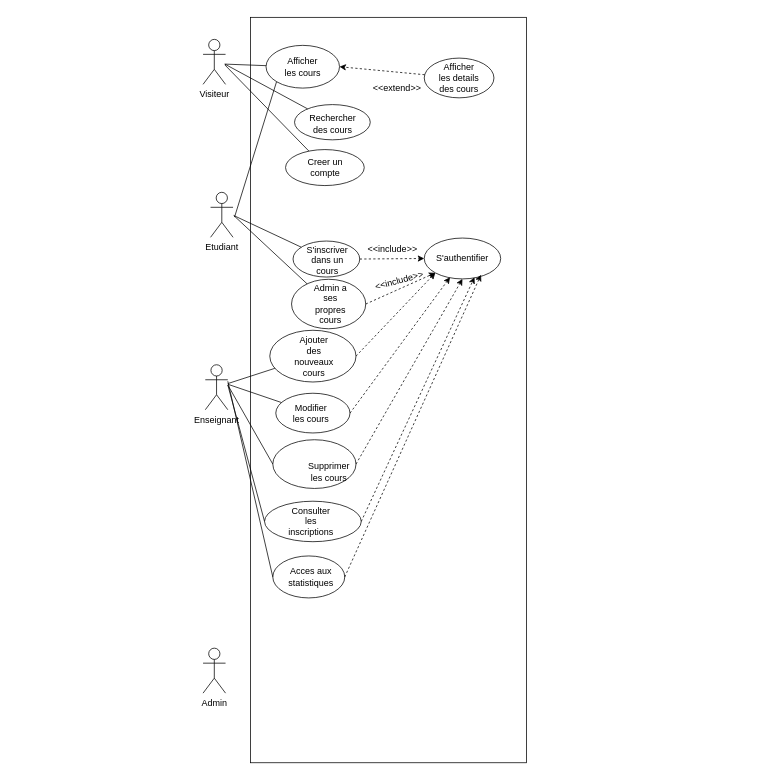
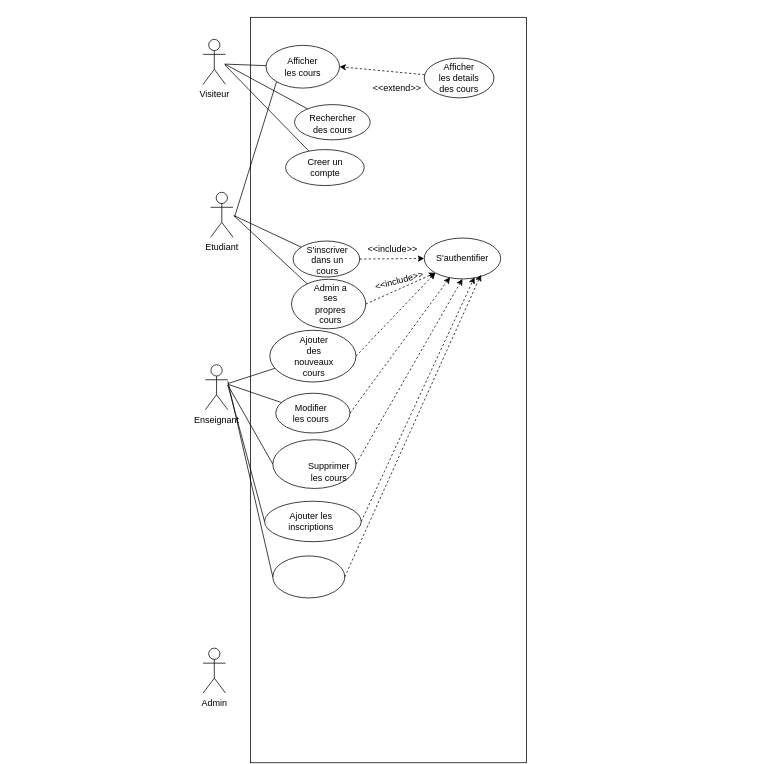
  <mxCell id="0" />
  <mxCell id="1" parent="0" />
  <mxCell id="2" value="" style="group" vertex="1" connectable="0" parent="1"><mxGeometry x="333" y="20" width="681.46" height="777" as="geometry" /></mxCell>
  <mxCell id="3" value="" style="rounded=0;whiteSpace=wrap;html=1;rotation=90;" vertex="1" parent="2"><mxGeometry x="-312.76" y="315.64" width="994.22" height="368.18" as="geometry" /></mxCell>
  <mxCell id="4" value="" style="group" vertex="1" connectable="0" parent="2"><mxGeometry x="15" y="40" width="107" height="178" as="geometry" /></mxCell>
  <mxCell id="5" value="" style="ellipse;whiteSpace=wrap;html=1;" vertex="1" parent="4"><mxGeometry x="6" width="98" height="57" as="geometry" /></mxCell>
  <mxCell id="6" value="Afficher les cours" style="text;html=1;align=center;verticalAlign=middle;whiteSpace=wrap;rounded=0;" vertex="1" parent="4"><mxGeometry x="25" y="13.5" width="60" height="30" as="geometry" /></mxCell>
  <mxCell id="7" value="" style="ellipse;whiteSpace=wrap;html=1;" vertex="1" parent="2"><mxGeometry x="47" y="179" width="105" height="48" as="geometry" /></mxCell>
  <mxCell id="8" value="Creer un compte" style="text;html=1;align=center;verticalAlign=middle;whiteSpace=wrap;rounded=0;" vertex="1" parent="2"><mxGeometry x="69.5" y="188" width="60" height="30" as="geometry" /></mxCell>
  <mxCell id="9" value="" style="ellipse;whiteSpace=wrap;html=1;" vertex="1" parent="2"><mxGeometry x="59" y="119" width="101" height="47" as="geometry" /></mxCell>
  <mxCell id="10" value="Rechercher des cours" style="text;html=1;align=center;verticalAlign=middle;whiteSpace=wrap;rounded=0;" vertex="1" parent="2"><mxGeometry x="79.5" y="130" width="60" height="30" as="geometry" /></mxCell>
  <mxCell id="11" value="" style="ellipse;whiteSpace=wrap;html=1;" vertex="1" parent="2"><mxGeometry x="232" y="57" width="93" height="53" as="geometry" /></mxCell>
  <mxCell id="12" value="Afficher les details des cours" style="text;html=1;align=center;verticalAlign=middle;whiteSpace=wrap;rounded=0;" vertex="1" parent="2"><mxGeometry x="250.25" y="68.25" width="56.5" height="30.5" as="geometry" /></mxCell>
  <mxCell id="13" value="" style="endArrow=classic;html=1;rounded=0;dashed=1;entryX=1;entryY=0.5;entryDx=0;entryDy=0;" edge="1" parent="2" source="11" target="5"><mxGeometry width="50" height="50" relative="1" as="geometry"><mxPoint x="147" y="241" as="sourcePoint" /><mxPoint x="120" y="76" as="targetPoint" /></mxGeometry></mxCell>
  <mxCell id="14" value="&amp;lt;&amp;lt;extend&amp;gt;&amp;gt;" style="text;html=1;align=center;verticalAlign=middle;whiteSpace=wrap;rounded=0;" vertex="1" parent="2"><mxGeometry x="166" y="83" width="60" height="30" as="geometry" /></mxCell>
  <mxCell id="15" value="" style="ellipse;whiteSpace=wrap;html=1;" vertex="1" parent="2"><mxGeometry x="57" y="301" width="89" height="48" as="geometry" /></mxCell>
  <mxCell id="16" value="S'inscriver dans un cours" style="text;html=1;align=center;verticalAlign=middle;whiteSpace=wrap;rounded=0;" vertex="1" parent="2"><mxGeometry x="72.5" y="311.5" width="60" height="30" as="geometry" /></mxCell>
  <mxCell id="17" value="" style="ellipse;whiteSpace=wrap;html=1;" vertex="1" parent="2"><mxGeometry x="55" y="352" width="99" height="66" as="geometry" /></mxCell>
  <mxCell id="18" value="Admin a ses propres cours" style="text;html=1;align=center;verticalAlign=middle;whiteSpace=wrap;rounded=0;" vertex="1" parent="2"><mxGeometry x="77" y="370" width="60" height="30" as="geometry" /></mxCell>
  <mxCell id="19" value="" style="ellipse;whiteSpace=wrap;html=1;" vertex="1" parent="2"><mxGeometry x="232" y="297" width="102" height="54.5" as="geometry" /></mxCell>
  <mxCell id="20" value="S'authentifier" style="text;html=1;align=center;verticalAlign=middle;whiteSpace=wrap;rounded=0;" vertex="1" parent="2"><mxGeometry x="253" y="309.25" width="60" height="30" as="geometry" /></mxCell>
  <mxCell id="21" value="" style="endArrow=classic;html=1;rounded=0;exitX=1;exitY=0.5;exitDx=0;exitDy=0;entryX=0;entryY=0.5;entryDx=0;entryDy=0;dashed=1;" edge="1" parent="2" source="15" target="19"><mxGeometry width="50" height="50" relative="1" as="geometry"><mxPoint x="148" y="276" as="sourcePoint" /><mxPoint x="198" y="226" as="targetPoint" /></mxGeometry></mxCell>
  <mxCell id="22" value="&amp;lt;&amp;lt;include&amp;gt;&amp;gt;" style="text;html=1;align=center;verticalAlign=middle;whiteSpace=wrap;rounded=0;" vertex="1" parent="2"><mxGeometry x="160" y="297" width="60" height="30" as="geometry" /></mxCell>
  <mxCell id="23" value="" style="endArrow=classic;html=1;rounded=0;entryX=0;entryY=1;entryDx=0;entryDy=0;exitX=1;exitY=0.5;exitDx=0;exitDy=0;dashed=1;" edge="1" parent="2" source="17" target="19"><mxGeometry width="50" height="50" relative="1" as="geometry"><mxPoint x="148" y="236" as="sourcePoint" /><mxPoint x="198" y="186" as="targetPoint" /></mxGeometry></mxCell>
  <mxCell id="24" value="&amp;lt;&amp;lt;include&amp;gt;&amp;gt;" style="text;html=1;align=center;verticalAlign=middle;whiteSpace=wrap;rounded=0;rotation=-15;" vertex="1" parent="2"><mxGeometry x="169" y="339.25" width="60" height="30" as="geometry" /></mxCell>
  <mxCell id="25" value="" style="ellipse;whiteSpace=wrap;html=1;" vertex="1" parent="2"><mxGeometry x="26" y="420" width="115" height="69" as="geometry" /></mxCell>
  <mxCell id="26" value="Ajouter des nouveaux cours" style="text;html=1;align=center;verticalAlign=middle;whiteSpace=wrap;rounded=0;" vertex="1" parent="2"><mxGeometry x="55" y="439.5" width="60" height="30" as="geometry" /></mxCell>
  <mxCell id="27" value="" style="ellipse;whiteSpace=wrap;html=1;" vertex="1" parent="2"><mxGeometry x="34" y="504" width="99" height="53" as="geometry" /></mxCell>
  <mxCell id="28" value="" style="ellipse;whiteSpace=wrap;html=1;" vertex="1" parent="2"><mxGeometry x="30" y="566" width="111" height="65" as="geometry" /></mxCell>
  <mxCell id="29" value="Modifier les cours" style="text;html=1;align=center;verticalAlign=middle;whiteSpace=wrap;rounded=0;" vertex="1" parent="2"><mxGeometry x="51" y="515.5" width="60" height="30" as="geometry" /></mxCell>
  <mxCell id="30" value="Supprimer les cours" style="text;html=1;align=center;verticalAlign=middle;whiteSpace=wrap;rounded=0;" vertex="1" parent="2"><mxGeometry x="75" y="593.5" width="60" height="30" as="geometry" /></mxCell>
  <mxCell id="31" value="" style="ellipse;whiteSpace=wrap;html=1;" vertex="1" parent="2"><mxGeometry x="19" y="648" width="129" height="54" as="geometry" /></mxCell>
- <mxCell id="32" value="Consulter les inscriptions" style="text;html=1;align=center;verticalAlign=middle;whiteSpace=wrap;rounded=0;" vertex="1" parent="2"><mxGeometry x="51" y="660" width="60" height="30" as="geometry" /></mxCell>
+ <mxCell id="32" value="Ajouter les inscriptions" style="text;html=1;align=center;verticalAlign=middle;whiteSpace=wrap;rounded=0;" vertex="1" parent="2"><mxGeometry x="51" y="660" width="60" height="30" as="geometry" /></mxCell>
  <mxCell id="33" value="" style="endArrow=classic;html=1;rounded=0;entryX=0;entryY=1;entryDx=0;entryDy=0;exitX=1;exitY=0.5;exitDx=0;exitDy=0;dashed=1;" edge="1" parent="2" source="25" target="19"><mxGeometry width="50" height="50" relative="1" as="geometry"><mxPoint x="150" y="581" as="sourcePoint" /><mxPoint x="200" y="531" as="targetPoint" /></mxGeometry></mxCell>
  <mxCell id="34" value="" style="endArrow=classic;html=1;rounded=0;exitX=1;exitY=0.5;exitDx=0;exitDy=0;entryX=0.337;entryY=0.96;entryDx=0;entryDy=0;entryPerimeter=0;dashed=1;" edge="1" parent="2" source="27" target="19"><mxGeometry width="50" height="50" relative="1" as="geometry"><mxPoint x="150" y="581" as="sourcePoint" /><mxPoint x="200" y="531" as="targetPoint" /></mxGeometry></mxCell>
  <mxCell id="35" value="" style="endArrow=classic;html=1;rounded=0;exitX=1;exitY=0.5;exitDx=0;exitDy=0;entryX=0.5;entryY=1;entryDx=0;entryDy=0;dashed=1;" edge="1" parent="2" source="28" target="19"><mxGeometry width="50" height="50" relative="1" as="geometry"><mxPoint x="150" y="581" as="sourcePoint" /><mxPoint x="200" y="531" as="targetPoint" /></mxGeometry></mxCell>
  <mxCell id="36" value="" style="endArrow=classic;html=1;rounded=0;exitX=1;exitY=0.5;exitDx=0;exitDy=0;entryX=0.657;entryY=0.96;entryDx=0;entryDy=0;entryPerimeter=0;dashed=1;" edge="1" parent="2" source="31" target="19"><mxGeometry width="50" height="50" relative="1" as="geometry"><mxPoint x="150" y="581" as="sourcePoint" /><mxPoint x="200" y="531" as="targetPoint" /></mxGeometry></mxCell>
  <mxCell id="37" value="" style="ellipse;whiteSpace=wrap;html=1;" vertex="1" parent="2"><mxGeometry x="30" y="721" width="96" height="56" as="geometry" /></mxCell>
  <mxCell id="38" value="" style="endArrow=classic;html=1;rounded=0;exitX=1;exitY=0.5;exitDx=0;exitDy=0;entryX=0.742;entryY=0.899;entryDx=0;entryDy=0;entryPerimeter=0;dashed=1;" edge="1" parent="2" source="37" target="19"><mxGeometry width="50" height="50" relative="1" as="geometry"><mxPoint x="150" y="581" as="sourcePoint" /><mxPoint x="200" y="531" as="targetPoint" /></mxGeometry></mxCell>
- <mxCell id="39" value="Acces aux statistiques" style="text;html=1;align=center;verticalAlign=middle;whiteSpace=wrap;rounded=0;" vertex="1" parent="2"><mxGeometry x="51" y="734" width="60" height="30" as="geometry" /></mxCell>
  <mxCell id="40" value="Visiteur" style="shape=umlActor;verticalLabelPosition=bottom;verticalAlign=top;html=1;outlineConnect=0;" vertex="1" parent="1"><mxGeometry x="270" y="52" width="30" height="60" as="geometry" /></mxCell>
  <mxCell id="41" value="Etudiant" style="shape=umlActor;verticalLabelPosition=bottom;verticalAlign=top;html=1;outlineConnect=0;" vertex="1" parent="1"><mxGeometry x="280" y="256" width="30" height="60" as="geometry" /></mxCell>
  <mxCell id="42" value="Enseignant" style="shape=umlActor;verticalLabelPosition=bottom;verticalAlign=top;html=1;outlineConnect=0;" vertex="1" parent="1"><mxGeometry x="273" y="486" width="30" height="60" as="geometry" /></mxCell>
  <mxCell id="43" value="" style="endArrow=none;html=1;rounded=0;" edge="1" parent="1" target="5"><mxGeometry width="50" height="50" relative="1" as="geometry"><mxPoint x="299" y="85" as="sourcePoint" /><mxPoint x="533" y="201" as="targetPoint" /></mxGeometry></mxCell>
  <mxCell id="44" value="" style="endArrow=none;html=1;rounded=0;" edge="1" parent="1" target="9"><mxGeometry width="50" height="50" relative="1" as="geometry"><mxPoint x="299" y="85" as="sourcePoint" /><mxPoint x="423" y="149" as="targetPoint" /><Array as="points" /></mxGeometry></mxCell>
  <mxCell id="45" value="" style="endArrow=none;html=1;rounded=0;" edge="1" parent="1" target="7"><mxGeometry width="50" height="50" relative="1" as="geometry"><mxPoint x="299" y="86" as="sourcePoint" /><mxPoint x="533" y="201" as="targetPoint" /></mxGeometry></mxCell>
  <mxCell id="46" value="" style="endArrow=none;html=1;rounded=0;entryX=0;entryY=1;entryDx=0;entryDy=0;" edge="1" parent="1" target="5"><mxGeometry width="50" height="50" relative="1" as="geometry"><mxPoint x="312" y="289" as="sourcePoint" /><mxPoint x="394.52" y="288.648" as="targetPoint" /></mxGeometry></mxCell>
  <mxCell id="47" value="" style="endArrow=none;html=1;rounded=0;" edge="1" parent="1" target="15"><mxGeometry width="50" height="50" relative="1" as="geometry"><mxPoint x="311" y="287" as="sourcePoint" /><mxPoint x="533" y="214" as="targetPoint" /></mxGeometry></mxCell>
  <mxCell id="48" value="" style="endArrow=none;html=1;rounded=0;" edge="1" parent="1" target="17"><mxGeometry width="50" height="50" relative="1" as="geometry"><mxPoint x="311" y="287" as="sourcePoint" /><mxPoint x="533" y="214" as="targetPoint" /></mxGeometry></mxCell>
  <mxCell id="49" value="" style="endArrow=none;html=1;rounded=0;" edge="1" parent="1" source="42" target="25"><mxGeometry width="50" height="50" relative="1" as="geometry"><mxPoint x="483" y="600" as="sourcePoint" /><mxPoint x="533" y="550" as="targetPoint" /></mxGeometry></mxCell>
  <mxCell id="50" value="" style="endArrow=none;html=1;rounded=0;" edge="1" parent="1" target="27"><mxGeometry width="50" height="50" relative="1" as="geometry"><mxPoint x="303" y="512" as="sourcePoint" /><mxPoint x="533" y="499" as="targetPoint" /></mxGeometry></mxCell>
  <mxCell id="51" value="" style="endArrow=none;html=1;rounded=0;entryX=0;entryY=0.5;entryDx=0;entryDy=0;" edge="1" parent="1" target="28"><mxGeometry width="50" height="50" relative="1" as="geometry"><mxPoint x="303" y="513" as="sourcePoint" /><mxPoint x="533" y="499" as="targetPoint" /></mxGeometry></mxCell>
  <mxCell id="52" value="" style="endArrow=none;html=1;rounded=0;entryX=0;entryY=0.5;entryDx=0;entryDy=0;" edge="1" parent="1" target="31"><mxGeometry width="50" height="50" relative="1" as="geometry"><mxPoint x="303" y="513" as="sourcePoint" /><mxPoint x="533" y="628" as="targetPoint" /></mxGeometry></mxCell>
  <mxCell id="53" value="" style="endArrow=none;html=1;rounded=0;entryX=0;entryY=0.5;entryDx=0;entryDy=0;" edge="1" parent="1" target="37"><mxGeometry width="50" height="50" relative="1" as="geometry"><mxPoint x="303" y="508" as="sourcePoint" /><mxPoint x="533" y="511" as="targetPoint" /></mxGeometry></mxCell>
  <mxCell id="54" value="Admin" style="shape=umlActor;verticalLabelPosition=bottom;verticalAlign=top;html=1;outlineConnect=0;" vertex="1" parent="1"><mxGeometry x="270" y="864" width="30" height="60" as="geometry" /></mxCell>
